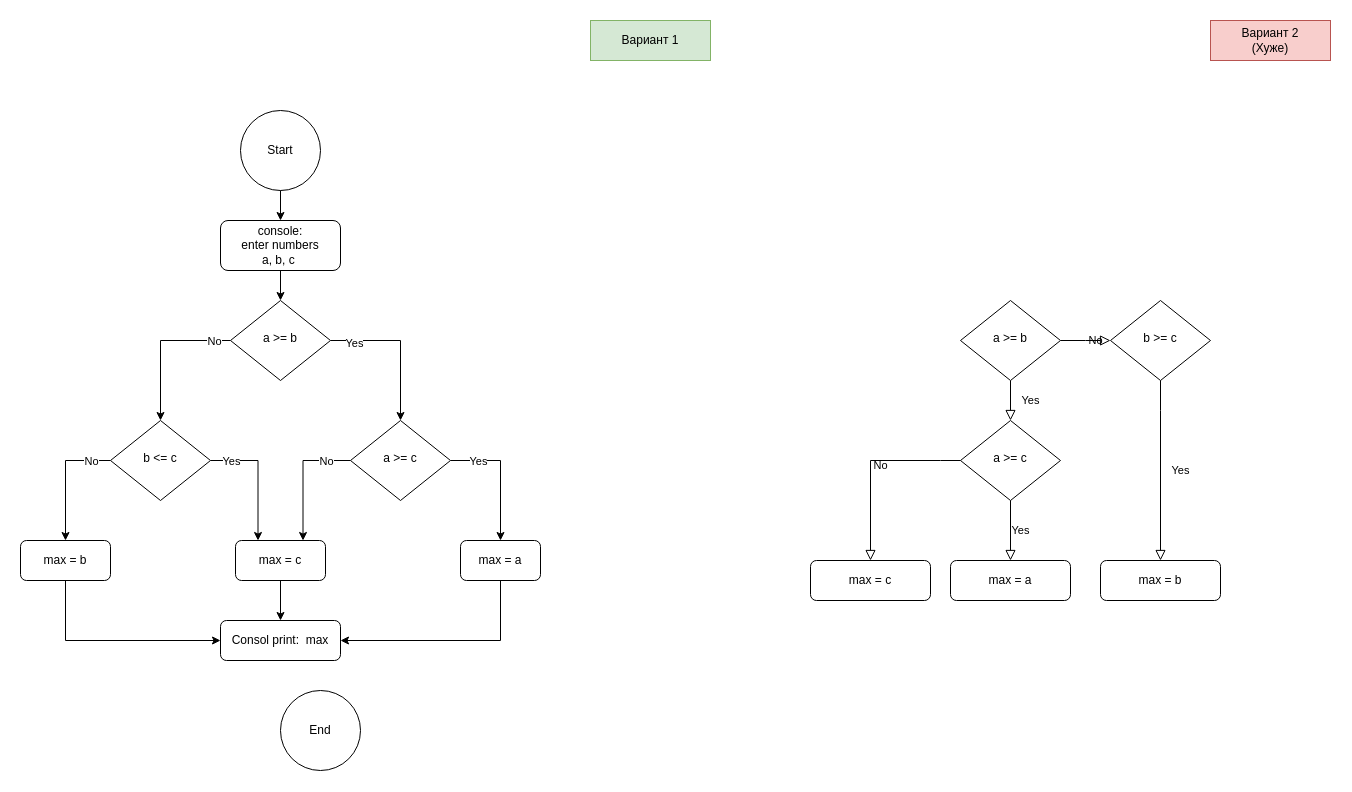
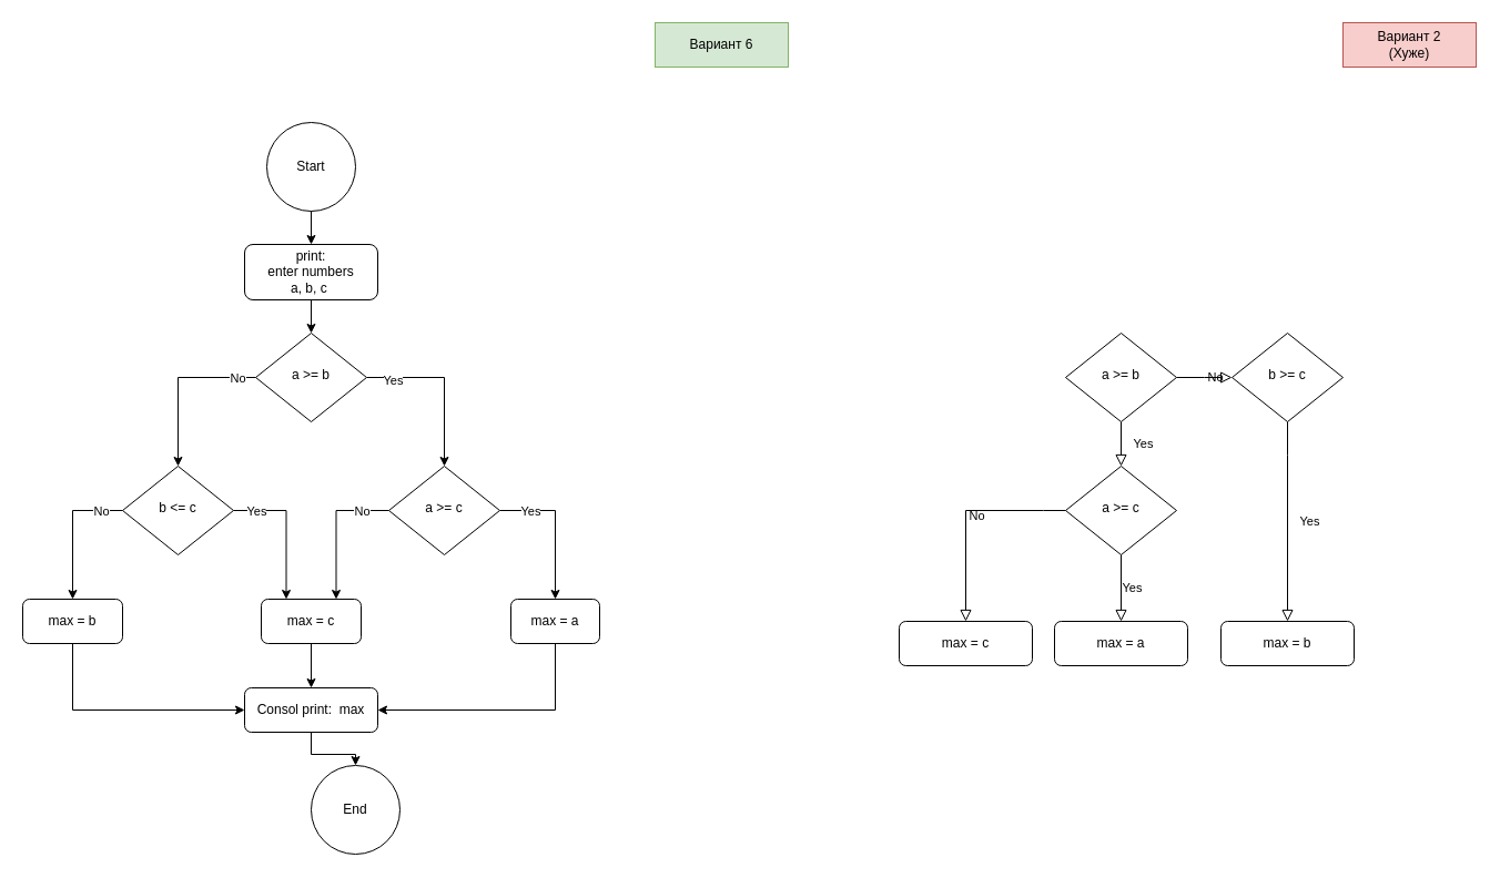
  <mxCell id="0" />
  <mxCell id="1" parent="0" />
  <mxCell id="2" value="Start" style="ellipse;whiteSpace=wrap;html=1;aspect=fixed;" parent="1" vertex="1"><mxGeometry x="240" y="110" width="80" height="80" as="geometry" /></mxCell>
  <mxCell id="3" value="" style="endArrow=classic;html=1;rounded=0;exitX=0.5;exitY=1;exitDx=0;exitDy=0;entryX=0.5;entryY=0;entryDx=0;entryDy=0;" parent="1" source="2" target="5" edge="1"><mxGeometry width="50" height="50" relative="1" as="geometry"><mxPoint x="280" y="110" as="sourcePoint" /><mxPoint x="280" y="150" as="targetPoint" /></mxGeometry></mxCell>
  <mxCell id="4" style="edgeStyle=orthogonalEdgeStyle;rounded=0;orthogonalLoop=1;jettySize=auto;html=1;exitX=0.5;exitY=1;exitDx=0;exitDy=0;entryX=0.5;entryY=0;entryDx=0;entryDy=0;" parent="1" source="5" target="10" edge="1"><mxGeometry relative="1" as="geometry" /></mxCell>
- <mxCell id="5" value="console: &lt;br&gt;enter numbers&lt;br&gt;a, b, c&amp;nbsp;" style="rounded=1;whiteSpace=wrap;html=1;fontSize=12;glass=0;strokeWidth=1;shadow=0;" parent="1" vertex="1"><mxGeometry x="220" y="220" width="120" height="50" as="geometry" /></mxCell>
+ <mxCell id="5" value="print: &lt;br&gt;enter numbers&lt;br&gt;a, b, c&amp;nbsp;" style="rounded=1;whiteSpace=wrap;html=1;fontSize=12;glass=0;strokeWidth=1;shadow=0;" parent="1" vertex="1"><mxGeometry x="220" y="220" width="120" height="50" as="geometry" /></mxCell>
  <mxCell id="6" style="edgeStyle=orthogonalEdgeStyle;rounded=0;orthogonalLoop=1;jettySize=auto;html=1;exitX=0;exitY=0.5;exitDx=0;exitDy=0;entryX=0.5;entryY=0;entryDx=0;entryDy=0;" parent="1" source="10" target="22" edge="1"><mxGeometry relative="1" as="geometry" /></mxCell>
  <mxCell id="7" value="No" style="edgeLabel;html=1;align=center;verticalAlign=middle;resizable=0;points=[];" parent="6" vertex="1" connectable="0"><mxGeometry x="-0.167" relative="1" as="geometry"><mxPoint x="45" as="offset" /></mxGeometry></mxCell>
  <mxCell id="8" style="edgeStyle=orthogonalEdgeStyle;rounded=0;orthogonalLoop=1;jettySize=auto;html=1;exitX=1;exitY=0.5;exitDx=0;exitDy=0;entryX=0.5;entryY=0;entryDx=0;entryDy=0;" parent="1" source="10" target="15" edge="1"><mxGeometry relative="1" as="geometry" /></mxCell>
  <mxCell id="9" value="Yes" style="edgeLabel;html=1;align=center;verticalAlign=middle;resizable=0;points=[];" parent="8" vertex="1" connectable="0"><mxGeometry x="-0.69" y="-2" relative="1" as="geometry"><mxPoint as="offset" /></mxGeometry></mxCell>
  <mxCell id="10" value="a &amp;gt;= b" style="rhombus;whiteSpace=wrap;html=1;shadow=0;fontFamily=Helvetica;fontSize=12;align=center;strokeWidth=1;spacing=6;spacingTop=-4;" parent="1" vertex="1"><mxGeometry x="230" y="300" width="100" height="80" as="geometry" /></mxCell>
  <mxCell id="11" style="edgeStyle=orthogonalEdgeStyle;rounded=0;orthogonalLoop=1;jettySize=auto;html=1;exitX=0;exitY=0.5;exitDx=0;exitDy=0;entryX=0.75;entryY=0;entryDx=0;entryDy=0;" parent="1" source="15" target="24" edge="1"><mxGeometry relative="1" as="geometry" /></mxCell>
  <mxCell id="12" value="No" style="edgeLabel;html=1;align=center;verticalAlign=middle;resizable=0;points=[];" parent="11" vertex="1" connectable="0"><mxGeometry x="0.2" y="2" relative="1" as="geometry"><mxPoint x="21" y="-29" as="offset" /></mxGeometry></mxCell>
  <mxCell id="13" style="edgeStyle=orthogonalEdgeStyle;rounded=0;orthogonalLoop=1;jettySize=auto;html=1;exitX=1;exitY=0.5;exitDx=0;exitDy=0;entryX=0.5;entryY=0;entryDx=0;entryDy=0;" parent="1" source="15" target="26" edge="1"><mxGeometry relative="1" as="geometry" /></mxCell>
  <mxCell id="14" value="Yes" style="edgeLabel;html=1;align=center;verticalAlign=middle;resizable=0;points=[];" parent="13" vertex="1" connectable="0"><mxGeometry x="-0.429" y="2" relative="1" as="geometry"><mxPoint x="-10" y="2" as="offset" /></mxGeometry></mxCell>
  <mxCell id="15" value="a &amp;gt;= c" style="rhombus;whiteSpace=wrap;html=1;shadow=0;fontFamily=Helvetica;fontSize=12;align=center;strokeWidth=1;spacing=6;spacingTop=-4;" parent="1" vertex="1"><mxGeometry x="350" y="420" width="100" height="80" as="geometry" /></mxCell>
  <mxCell id="16" style="edgeStyle=orthogonalEdgeStyle;rounded=0;orthogonalLoop=1;jettySize=auto;html=1;exitX=0.5;exitY=1;exitDx=0;exitDy=0;entryX=0;entryY=0.5;entryDx=0;entryDy=0;" parent="1" source="17" target="28" edge="1"><mxGeometry relative="1" as="geometry" /></mxCell>
  <mxCell id="17" value="max = b" style="rounded=1;whiteSpace=wrap;html=1;fontSize=12;glass=0;strokeWidth=1;shadow=0;" parent="1" vertex="1"><mxGeometry x="20" y="540" width="90" height="40" as="geometry" /></mxCell>
  <mxCell id="18" style="edgeStyle=orthogonalEdgeStyle;rounded=0;orthogonalLoop=1;jettySize=auto;html=1;exitX=1;exitY=0.5;exitDx=0;exitDy=0;entryX=0.25;entryY=0;entryDx=0;entryDy=0;" parent="1" source="22" target="24" edge="1"><mxGeometry relative="1" as="geometry" /></mxCell>
  <mxCell id="19" value="Yes" style="edgeLabel;html=1;align=center;verticalAlign=middle;resizable=0;points=[];" parent="18" vertex="1" connectable="0"><mxGeometry x="-0.264" relative="1" as="geometry"><mxPoint x="-27" as="offset" /></mxGeometry></mxCell>
  <mxCell id="20" style="edgeStyle=orthogonalEdgeStyle;rounded=0;orthogonalLoop=1;jettySize=auto;html=1;exitX=0;exitY=0.5;exitDx=0;exitDy=0;entryX=0.5;entryY=0;entryDx=0;entryDy=0;" parent="1" source="22" target="17" edge="1"><mxGeometry relative="1" as="geometry" /></mxCell>
  <mxCell id="21" value="No" style="edgeLabel;html=1;align=center;verticalAlign=middle;resizable=0;points=[];" parent="20" vertex="1" connectable="0"><mxGeometry x="-0.408" relative="1" as="geometry"><mxPoint x="17" as="offset" /></mxGeometry></mxCell>
  <mxCell id="22" value="b &amp;lt;= c" style="rhombus;whiteSpace=wrap;html=1;shadow=0;fontFamily=Helvetica;fontSize=12;align=center;strokeWidth=1;spacing=6;spacingTop=-4;" parent="1" vertex="1"><mxGeometry x="110" y="420" width="100" height="80" as="geometry" /></mxCell>
  <mxCell id="23" style="edgeStyle=orthogonalEdgeStyle;rounded=0;orthogonalLoop=1;jettySize=auto;html=1;exitX=0.5;exitY=1;exitDx=0;exitDy=0;entryX=0.5;entryY=0;entryDx=0;entryDy=0;" parent="1" source="24" target="28" edge="1"><mxGeometry relative="1" as="geometry" /></mxCell>
  <mxCell id="24" value="max = c" style="rounded=1;whiteSpace=wrap;html=1;fontSize=12;glass=0;strokeWidth=1;shadow=0;" parent="1" vertex="1"><mxGeometry x="235" y="540" width="90" height="40" as="geometry" /></mxCell>
  <mxCell id="25" style="edgeStyle=orthogonalEdgeStyle;rounded=0;orthogonalLoop=1;jettySize=auto;html=1;exitX=0.5;exitY=1;exitDx=0;exitDy=0;entryX=1;entryY=0.5;entryDx=0;entryDy=0;" parent="1" source="26" target="28" edge="1"><mxGeometry relative="1" as="geometry" /></mxCell>
  <mxCell id="26" value="max = a" style="rounded=1;whiteSpace=wrap;html=1;fontSize=12;glass=0;strokeWidth=1;shadow=0;" parent="1" vertex="1"><mxGeometry x="460" y="540" width="80" height="40" as="geometry" /></mxCell>
+ <mxCell id="27" style="edgeStyle=orthogonalEdgeStyle;rounded=0;orthogonalLoop=1;jettySize=auto;html=1;exitX=0.5;exitY=1;exitDx=0;exitDy=0;entryX=0.5;entryY=0;entryDx=0;entryDy=0;" parent="1" source="28" target="29" edge="1"><mxGeometry relative="1" as="geometry" /></mxCell>
  <mxCell id="28" value="Consol print:&amp;nbsp; max" style="rounded=1;whiteSpace=wrap;html=1;fontSize=12;glass=0;strokeWidth=1;shadow=0;" parent="1" vertex="1"><mxGeometry x="220" y="620" width="120" height="40" as="geometry" /></mxCell>
  <mxCell id="29" value="End" style="ellipse;whiteSpace=wrap;html=1;aspect=fixed;" parent="1" vertex="1"><mxGeometry x="280" y="690" width="80" height="80" as="geometry" /></mxCell>
  <mxCell id="30" value="Yes" style="rounded=0;html=1;jettySize=auto;orthogonalLoop=1;fontSize=11;endArrow=block;endFill=0;endSize=8;strokeWidth=1;shadow=0;labelBackgroundColor=none;edgeStyle=orthogonalEdgeStyle;" parent="1" source="32" target="33" edge="1"><mxGeometry y="20" relative="1" as="geometry"><mxPoint as="offset" /></mxGeometry></mxCell>
  <mxCell id="31" value="No" style="edgeStyle=orthogonalEdgeStyle;rounded=0;html=1;jettySize=auto;orthogonalLoop=1;fontSize=11;endArrow=block;endFill=0;endSize=8;strokeWidth=1;shadow=0;labelBackgroundColor=none;" parent="1" source="32" edge="1"><mxGeometry y="10" relative="1" as="geometry"><mxPoint as="offset" /><mxPoint x="1110" y="340" as="targetPoint" /></mxGeometry></mxCell>
  <mxCell id="32" value="a &amp;gt;= b" style="rhombus;whiteSpace=wrap;html=1;shadow=0;fontFamily=Helvetica;fontSize=12;align=center;strokeWidth=1;spacing=6;spacingTop=-4;" parent="1" vertex="1"><mxGeometry x="960" y="300" width="100" height="80" as="geometry" /></mxCell>
  <mxCell id="33" value="a &amp;gt;= c" style="rhombus;whiteSpace=wrap;html=1;shadow=0;fontFamily=Helvetica;fontSize=12;align=center;strokeWidth=1;spacing=6;spacingTop=-4;" parent="1" vertex="1"><mxGeometry x="960" y="420" width="100" height="80" as="geometry" /></mxCell>
  <mxCell id="34" value="max = a" style="rounded=1;whiteSpace=wrap;html=1;fontSize=12;glass=0;strokeWidth=1;shadow=0;" parent="1" vertex="1"><mxGeometry x="950" y="560" width="120" height="40" as="geometry" /></mxCell>
  <mxCell id="35" value="Yes" style="edgeStyle=orthogonalEdgeStyle;rounded=0;html=1;jettySize=auto;orthogonalLoop=1;fontSize=11;endArrow=block;endFill=0;endSize=8;strokeWidth=1;shadow=0;labelBackgroundColor=none;exitX=0.5;exitY=1;exitDx=0;exitDy=0;entryX=0.5;entryY=0;entryDx=0;entryDy=0;" parent="1" source="33" target="34" edge="1"><mxGeometry y="10" relative="1" as="geometry"><mxPoint as="offset" /><mxPoint x="1070" y="470" as="sourcePoint" /><mxPoint x="1120" y="470" as="targetPoint" /></mxGeometry></mxCell>
  <mxCell id="36" value="max = b" style="rounded=1;whiteSpace=wrap;html=1;fontSize=12;glass=0;strokeWidth=1;shadow=0;" parent="1" vertex="1"><mxGeometry x="1100" y="560" width="120" height="40" as="geometry" /></mxCell>
  <mxCell id="37" value="b &amp;gt;= c" style="rhombus;whiteSpace=wrap;html=1;shadow=0;fontFamily=Helvetica;fontSize=12;align=center;strokeWidth=1;spacing=6;spacingTop=-4;" parent="1" vertex="1"><mxGeometry x="1110" y="300" width="100" height="80" as="geometry" /></mxCell>
  <mxCell id="38" value="No" style="edgeStyle=orthogonalEdgeStyle;rounded=0;html=1;jettySize=auto;orthogonalLoop=1;fontSize=11;endArrow=block;endFill=0;endSize=8;strokeWidth=1;shadow=0;labelBackgroundColor=none;" parent="1" edge="1"><mxGeometry y="10" relative="1" as="geometry"><mxPoint as="offset" /><mxPoint x="960" y="460" as="sourcePoint" /><mxPoint x="870" y="560" as="targetPoint" /><Array as="points"><mxPoint x="940" y="460" /><mxPoint x="940" y="460" /></Array></mxGeometry></mxCell>
  <mxCell id="39" value="Yes" style="rounded=0;html=1;jettySize=auto;orthogonalLoop=1;fontSize=11;endArrow=block;endFill=0;endSize=8;strokeWidth=1;shadow=0;labelBackgroundColor=none;edgeStyle=orthogonalEdgeStyle;exitX=0.5;exitY=1;exitDx=0;exitDy=0;" parent="1" source="37" edge="1"><mxGeometry y="20" relative="1" as="geometry"><mxPoint as="offset" /><mxPoint x="1159.5" y="390" as="sourcePoint" /><mxPoint x="1160" y="560" as="targetPoint" /><Array as="points"><mxPoint x="1160" y="410" /></Array></mxGeometry></mxCell>
  <mxCell id="40" value="max = c" style="rounded=1;whiteSpace=wrap;html=1;fontSize=12;glass=0;strokeWidth=1;shadow=0;" parent="1" vertex="1"><mxGeometry x="810" y="560" width="120" height="40" as="geometry" /></mxCell>
  <mxCell id="41" value="Вариант 2&lt;br&gt;(Хуже)" style="rounded=0;whiteSpace=wrap;html=1;fillColor=#f8cecc;strokeColor=#b85450;" vertex="1" parent="1"><mxGeometry x="1210" y="20" width="120" height="40" as="geometry" /></mxCell>
- <mxCell id="42" value="Вариант 1" style="rounded=0;whiteSpace=wrap;html=1;fillColor=#d5e8d4;strokeColor=#82b366;" vertex="1" parent="1"><mxGeometry x="590" y="20" width="120" height="40" as="geometry" /></mxCell>
+ <mxCell id="42" value="Вариант 6" style="rounded=0;whiteSpace=wrap;html=1;fillColor=#d5e8d4;strokeColor=#82b366;" vertex="1" parent="1"><mxGeometry x="590" y="20" width="120" height="40" as="geometry" /></mxCell>
